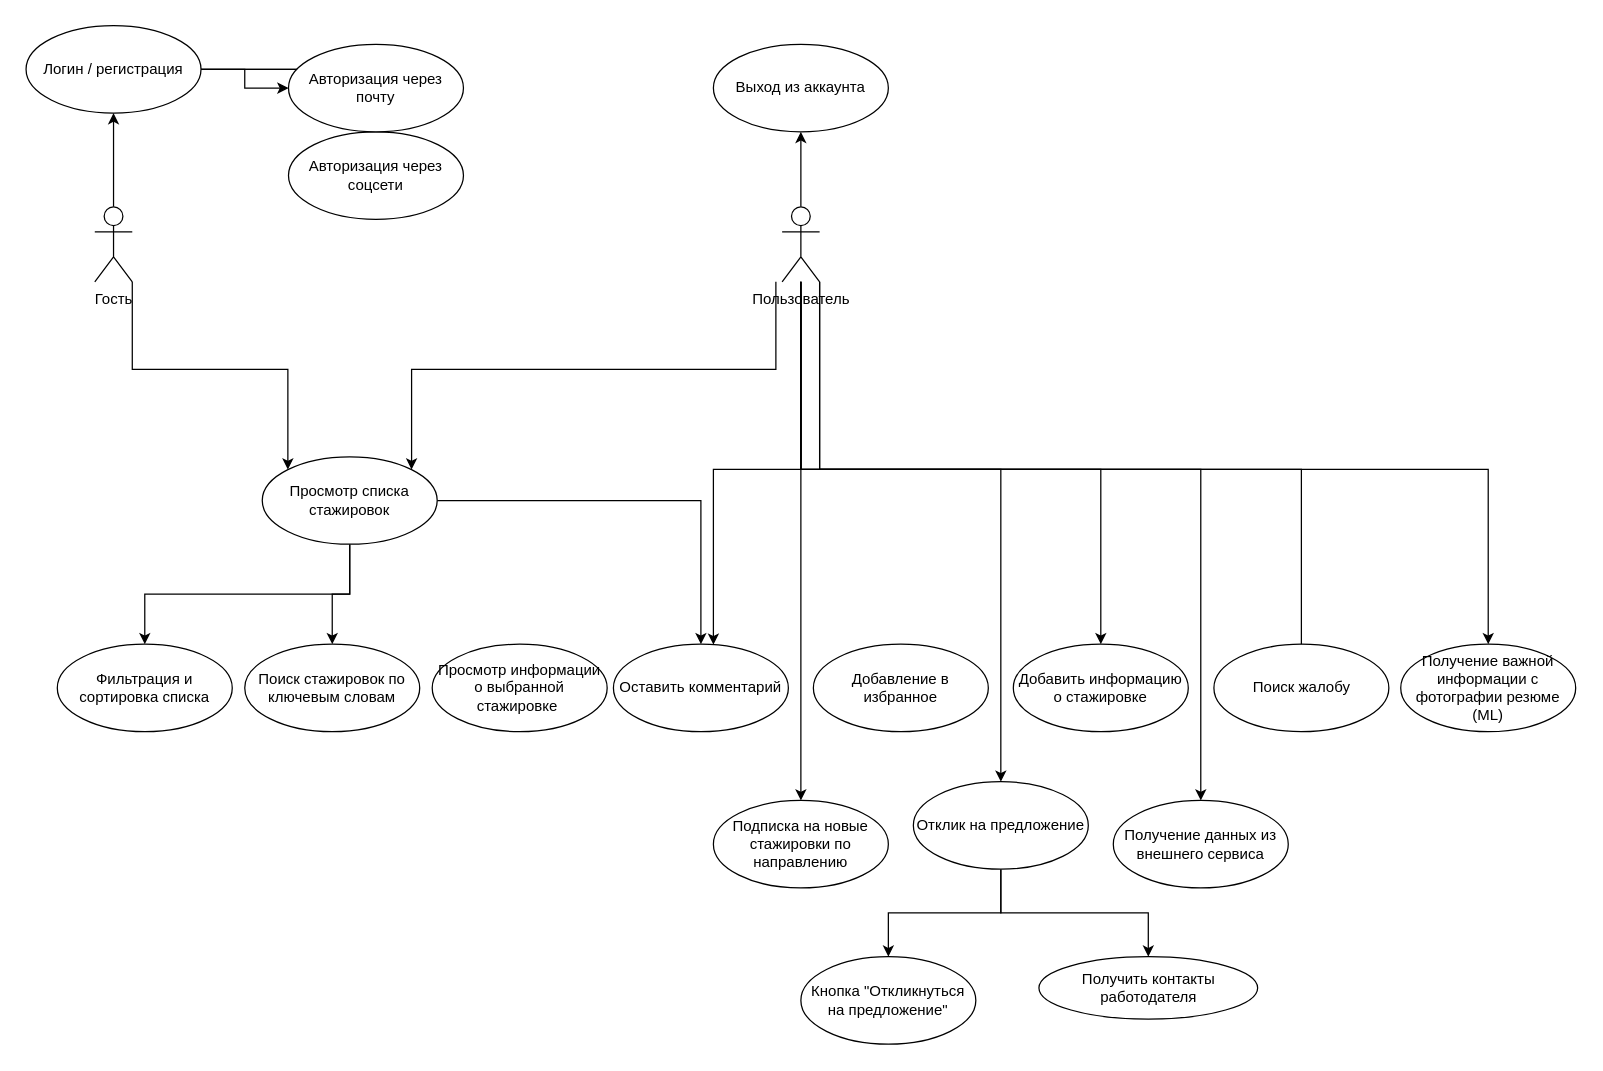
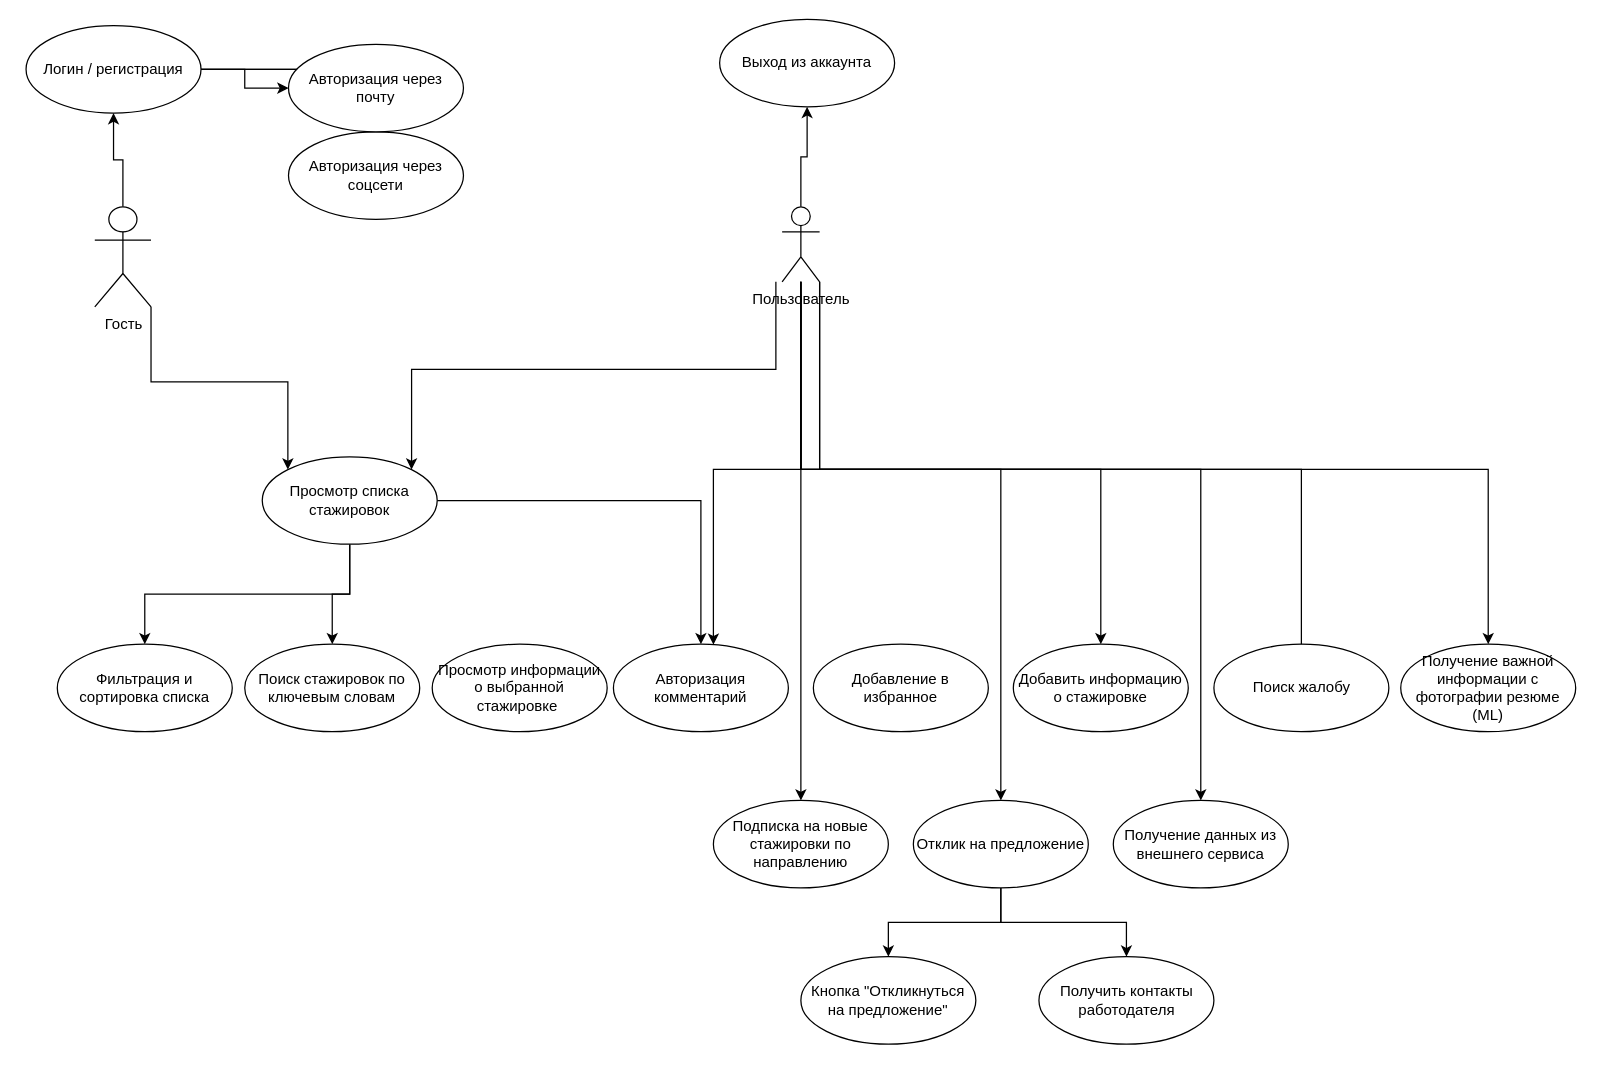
  <mxCell id="0" />
  <mxCell id="1" parent="0" />
  <mxCell id="2" style="edgeStyle=orthogonalEdgeStyle;rounded=0;orthogonalLoop=1;jettySize=auto;html=1;exitX=1;exitY=1;exitDx=0;exitDy=0;exitPerimeter=0;entryX=0;entryY=0;entryDx=0;entryDy=0;" edge="1" parent="1" source="4" target="22"><mxGeometry relative="1" as="geometry" /></mxCell>
  <mxCell id="3" style="edgeStyle=orthogonalEdgeStyle;rounded=0;orthogonalLoop=1;jettySize=auto;html=1;exitX=0.5;exitY=0;exitDx=0;exitDy=0;exitPerimeter=0;entryX=0.5;entryY=1;entryDx=0;entryDy=0;" edge="1" parent="1" source="4" target="18"><mxGeometry relative="1" as="geometry" /></mxCell>
- <mxCell id="4" value="Гость" style="shape=umlActor;verticalLabelPosition=bottom;verticalAlign=top;html=1;" vertex="1" parent="1"><mxGeometry x="75" y="165" width="30" height="60" as="geometry" /></mxCell>
+ <mxCell id="4" value="Гость" style="shape=umlActor;verticalLabelPosition=bottom;verticalAlign=top;html=1;" vertex="1" parent="1"><mxGeometry x="75" y="165" width="45" height="80" as="geometry" /></mxCell>
  <mxCell id="5" style="edgeStyle=orthogonalEdgeStyle;rounded=0;orthogonalLoop=1;jettySize=auto;html=1;exitX=0;exitY=1;exitDx=0;exitDy=0;exitPerimeter=0;entryX=1;entryY=0;entryDx=0;entryDy=0;" edge="1" parent="1" target="22"><mxGeometry relative="1" as="geometry"><mxPoint x="620" y="225" as="sourcePoint" /><Array as="points"><mxPoint x="620" y="295" /><mxPoint x="329" y="295" /></Array></mxGeometry></mxCell>
  <mxCell id="6" style="edgeStyle=orthogonalEdgeStyle;rounded=0;orthogonalLoop=1;jettySize=auto;html=1;exitX=1;exitY=1;exitDx=0;exitDy=0;exitPerimeter=0;" edge="1" parent="1" source="14" target="28"><mxGeometry relative="1" as="geometry"><mxPoint x="765" y="405" as="targetPoint" /><Array as="points"><mxPoint x="655" y="375" /><mxPoint x="880" y="375" /></Array></mxGeometry></mxCell>
  <mxCell id="7" style="edgeStyle=orthogonalEdgeStyle;rounded=0;orthogonalLoop=1;jettySize=auto;html=1;" edge="1" parent="1" source="14" target="29"><mxGeometry relative="1" as="geometry"><Array as="points"><mxPoint x="640" y="375" /><mxPoint x="570" y="375" /></Array></mxGeometry></mxCell>
  <mxCell id="8" style="edgeStyle=orthogonalEdgeStyle;rounded=0;orthogonalLoop=1;jettySize=auto;html=1;exitX=0.5;exitY=0;exitDx=0;exitDy=0;exitPerimeter=0;entryX=0.5;entryY=1;entryDx=0;entryDy=0;" edge="1" parent="1" source="14" target="26"><mxGeometry relative="1" as="geometry" /></mxCell>
  <mxCell id="9" style="edgeStyle=orthogonalEdgeStyle;rounded=0;orthogonalLoop=1;jettySize=auto;html=1;exitX=0.5;exitY=0.5;exitDx=0;exitDy=0;exitPerimeter=0;" edge="1" parent="1"><mxGeometry relative="1" as="geometry"><mxPoint x="640" y="235" as="sourcePoint" /><mxPoint x="1040.5" y="565" as="targetPoint" /><Array as="points"><mxPoint x="640" y="375" /><mxPoint x="1041" y="375" /></Array></mxGeometry></mxCell>
  <mxCell id="10" style="edgeStyle=orthogonalEdgeStyle;rounded=0;orthogonalLoop=1;jettySize=auto;html=1;" edge="1" parent="1" source="14" target="31"><mxGeometry relative="1" as="geometry"><mxPoint x="960" y="675" as="targetPoint" /><Array as="points"><mxPoint x="640" y="375" /><mxPoint x="960" y="375" /></Array></mxGeometry></mxCell>
  <mxCell id="11" style="edgeStyle=orthogonalEdgeStyle;rounded=0;orthogonalLoop=1;jettySize=auto;html=1;exitX=1;exitY=1;exitDx=0;exitDy=0;exitPerimeter=0;" edge="1" parent="1" source="14" target="35"><mxGeometry relative="1" as="geometry"><mxPoint x="800" y="675" as="targetPoint" /><Array as="points"><mxPoint x="655" y="375" /><mxPoint x="800" y="375" /></Array></mxGeometry></mxCell>
  <mxCell id="12" style="edgeStyle=orthogonalEdgeStyle;rounded=0;orthogonalLoop=1;jettySize=auto;html=1;" edge="1" parent="1" source="14" target="38"><mxGeometry relative="1" as="geometry"><mxPoint x="640" y="675" as="targetPoint" /></mxGeometry></mxCell>
  <mxCell id="13" style="edgeStyle=orthogonalEdgeStyle;rounded=0;orthogonalLoop=1;jettySize=auto;html=1;" edge="1" parent="1" source="14" target="41"><mxGeometry relative="1" as="geometry"><mxPoint x="910" y="195" as="targetPoint" /><Array as="points"><mxPoint x="640" y="375" /><mxPoint x="1190" y="375" /></Array></mxGeometry></mxCell>
  <mxCell id="14" value="Пользователь" style="shape=umlActor;verticalLabelPosition=bottom;verticalAlign=top;html=1;" vertex="1" parent="1"><mxGeometry x="625" y="165" width="30" height="60" as="geometry" /></mxCell>
  <mxCell id="15" value="" style="edgeStyle=orthogonalEdgeStyle;rounded=0;orthogonalLoop=1;jettySize=auto;html=1;" edge="1" parent="1" source="18" target="39"><mxGeometry relative="1" as="geometry" /></mxCell>
  <mxCell id="16" value="" style="edgeStyle=orthogonalEdgeStyle;rounded=0;orthogonalLoop=1;jettySize=auto;html=1;" edge="1" parent="1" source="18" target="39"><mxGeometry relative="1" as="geometry" /></mxCell>
  <mxCell id="17" value="" style="edgeStyle=orthogonalEdgeStyle;rounded=0;orthogonalLoop=1;jettySize=auto;html=1;" edge="1" parent="1" source="18" target="40"><mxGeometry relative="1" as="geometry" /></mxCell>
  <mxCell id="18" value="Логин / регистрация" style="ellipse;whiteSpace=wrap;html=1;" vertex="1" parent="1"><mxGeometry x="20" y="20" width="140" height="70" as="geometry" /></mxCell>
  <mxCell id="19" value="" style="edgeStyle=orthogonalEdgeStyle;rounded=0;orthogonalLoop=1;jettySize=auto;html=1;" edge="1" parent="1" source="22" target="23"><mxGeometry relative="1" as="geometry"><Array as="points"><mxPoint x="279" y="475" /><mxPoint x="115" y="475" /></Array></mxGeometry></mxCell>
  <mxCell id="20" value="" style="edgeStyle=orthogonalEdgeStyle;rounded=0;orthogonalLoop=1;jettySize=auto;html=1;" edge="1" parent="1" source="22" target="29"><mxGeometry relative="1" as="geometry" /></mxCell>
  <mxCell id="21" style="edgeStyle=orthogonalEdgeStyle;rounded=0;orthogonalLoop=1;jettySize=auto;html=1;exitX=0.5;exitY=1;exitDx=0;exitDy=0;" edge="1" parent="1" source="22" target="32"><mxGeometry relative="1" as="geometry"><mxPoint x="279.444" y="545" as="targetPoint" /></mxGeometry></mxCell>
  <mxCell id="22" value="Просмотр списка стажировок" style="ellipse;whiteSpace=wrap;html=1;" vertex="1" parent="1"><mxGeometry x="209" y="365" width="140" height="70" as="geometry" /></mxCell>
  <mxCell id="23" value="Фильтрация и сортировка списка" style="ellipse;whiteSpace=wrap;html=1;" vertex="1" parent="1"><mxGeometry x="45" y="515" width="140" height="70" as="geometry" /></mxCell>
  <mxCell id="24" value="" style="edgeStyle=orthogonalEdgeStyle;rounded=0;orthogonalLoop=1;jettySize=auto;html=1;" edge="1" parent="1"><mxGeometry relative="1" as="geometry"><mxPoint x="555" y="540" as="sourcePoint" /><mxPoint x="565" y="585" as="targetPoint" /></mxGeometry></mxCell>
  <mxCell id="25" value="Просмотр информации о выбранной стажировке&amp;nbsp;" style="ellipse;whiteSpace=wrap;html=1;" vertex="1" parent="1"><mxGeometry x="345" y="515" width="140" height="70" as="geometry" /></mxCell>
- <mxCell id="26" value="Выход из аккаунта" style="ellipse;whiteSpace=wrap;html=1;" vertex="1" parent="1"><mxGeometry x="570" y="35" width="140" height="70" as="geometry" /></mxCell>
+ <mxCell id="26" value="Выход из аккаунта" style="ellipse;whiteSpace=wrap;html=1;" vertex="1" parent="1"><mxGeometry x="575" y="15" width="140" height="70" as="geometry" /></mxCell>
  <mxCell id="27" value="Добавление в избранное" style="ellipse;whiteSpace=wrap;html=1;" vertex="1" parent="1"><mxGeometry x="650" y="515" width="140" height="70" as="geometry" /></mxCell>
  <mxCell id="28" value="Добавить информацию о стажировке" style="ellipse;whiteSpace=wrap;html=1;" vertex="1" parent="1"><mxGeometry x="810" y="515" width="140" height="70" as="geometry" /></mxCell>
- <mxCell id="29" value="Оставить комментарий" style="ellipse;whiteSpace=wrap;html=1;" vertex="1" parent="1"><mxGeometry x="490" y="515" width="140" height="70" as="geometry" /></mxCell>
+ <mxCell id="29" value="Авторизация комментарий" style="ellipse;whiteSpace=wrap;html=1;" vertex="1" parent="1"><mxGeometry x="490" y="515" width="140" height="70" as="geometry" /></mxCell>
  <mxCell id="30" value="Поиск жалобу" style="ellipse;whiteSpace=wrap;html=1;" vertex="1" parent="1"><mxGeometry x="970.5" y="515" width="140" height="70" as="geometry" /></mxCell>
  <mxCell id="31" value="Получение данных из внешнего сервиса" style="ellipse;whiteSpace=wrap;html=1;" vertex="1" parent="1"><mxGeometry x="890" y="640" width="140" height="70" as="geometry" /></mxCell>
  <mxCell id="32" value="Поиск стажировок по ключевым словам" style="ellipse;whiteSpace=wrap;html=1;" vertex="1" parent="1"><mxGeometry x="195.004" y="515" width="140" height="70" as="geometry" /></mxCell>
  <mxCell id="33" value="" style="edgeStyle=orthogonalEdgeStyle;rounded=0;orthogonalLoop=1;jettySize=auto;html=1;" edge="1" parent="1" source="35" target="36"><mxGeometry relative="1" as="geometry" /></mxCell>
  <mxCell id="34" value="" style="edgeStyle=orthogonalEdgeStyle;rounded=0;orthogonalLoop=1;jettySize=auto;html=1;" edge="1" parent="1" source="35" target="37"><mxGeometry relative="1" as="geometry" /></mxCell>
- <mxCell id="35" value="Отклик на предложение" style="ellipse;whiteSpace=wrap;html=1;" vertex="1" parent="1"><mxGeometry x="730" y="625" width="140" height="70" as="geometry" /></mxCell>
- <mxCell id="36" value="Получить контакты работодателя" style="ellipse;whiteSpace=wrap;html=1;" vertex="1" parent="1"><mxGeometry x="830.5" y="765" width="175" height="50" as="geometry" /></mxCell>
+ <mxCell id="35" value="Отклик на предложение" style="ellipse;whiteSpace=wrap;html=1;" vertex="1" parent="1"><mxGeometry x="730" y="640" width="140" height="70" as="geometry" /></mxCell>
+ <mxCell id="36" value="Получить контакты работодателя" style="ellipse;whiteSpace=wrap;html=1;" vertex="1" parent="1"><mxGeometry x="830.5" y="765" width="140" height="70" as="geometry" /></mxCell>
  <mxCell id="37" value="Кнопка &quot;Откликнуться на предложение&quot;" style="ellipse;whiteSpace=wrap;html=1;" vertex="1" parent="1"><mxGeometry x="640" y="765" width="140" height="70" as="geometry" /></mxCell>
  <mxCell id="38" value="Подписка на новые стажировки по направлению" style="ellipse;whiteSpace=wrap;html=1;" vertex="1" parent="1"><mxGeometry x="570" y="640" width="140" height="70" as="geometry" /></mxCell>
  <mxCell id="39" value="Авторизация через соцсети" style="ellipse;whiteSpace=wrap;html=1;" vertex="1" parent="1"><mxGeometry x="230" y="105" width="140" height="70" as="geometry" /></mxCell>
  <mxCell id="40" value="Авторизация через почту" style="ellipse;whiteSpace=wrap;html=1;" vertex="1" parent="1"><mxGeometry x="230" y="35" width="140" height="70" as="geometry" /></mxCell>
  <mxCell id="41" value="Получение важной информации с фотографии резюме (ML)" style="ellipse;whiteSpace=wrap;html=1;" vertex="1" parent="1"><mxGeometry x="1120" y="515" width="140" height="70" as="geometry" /></mxCell>
